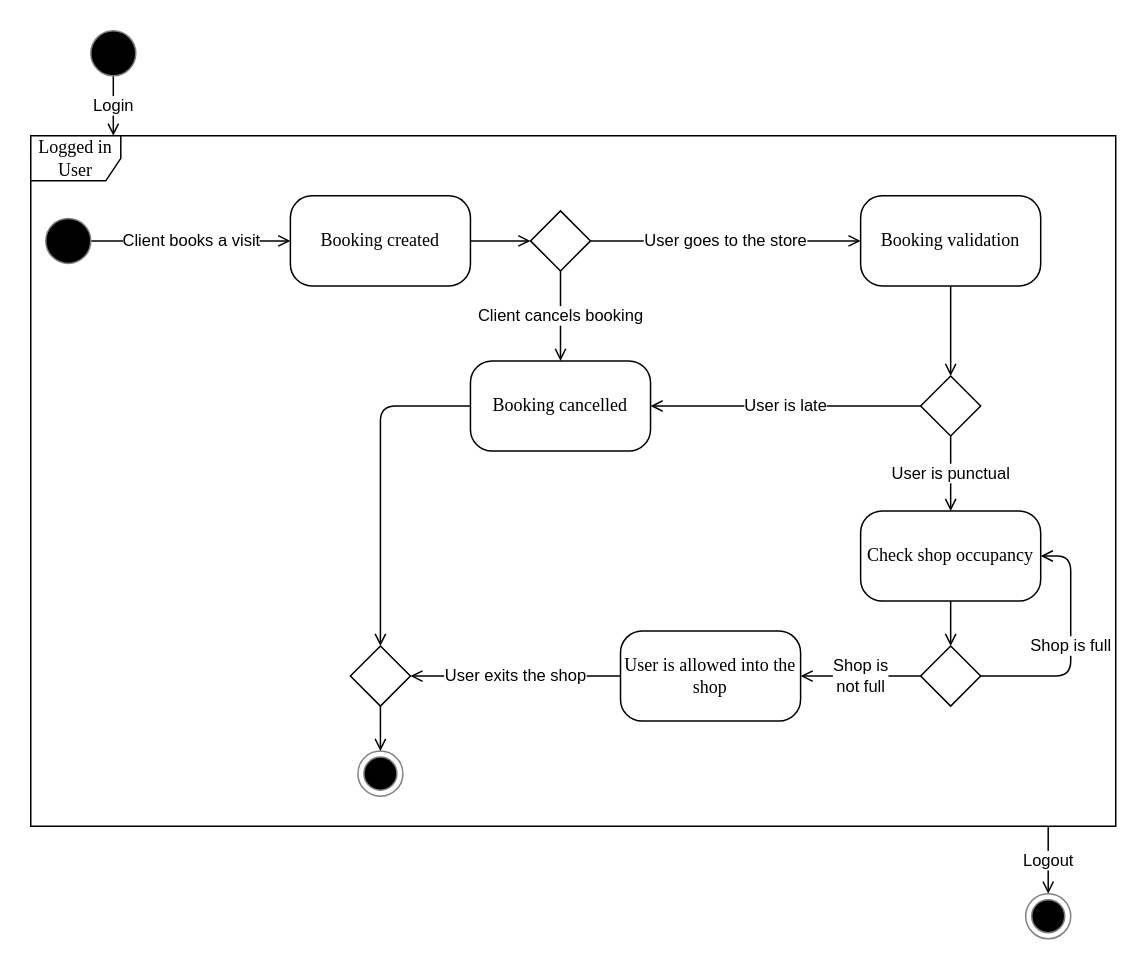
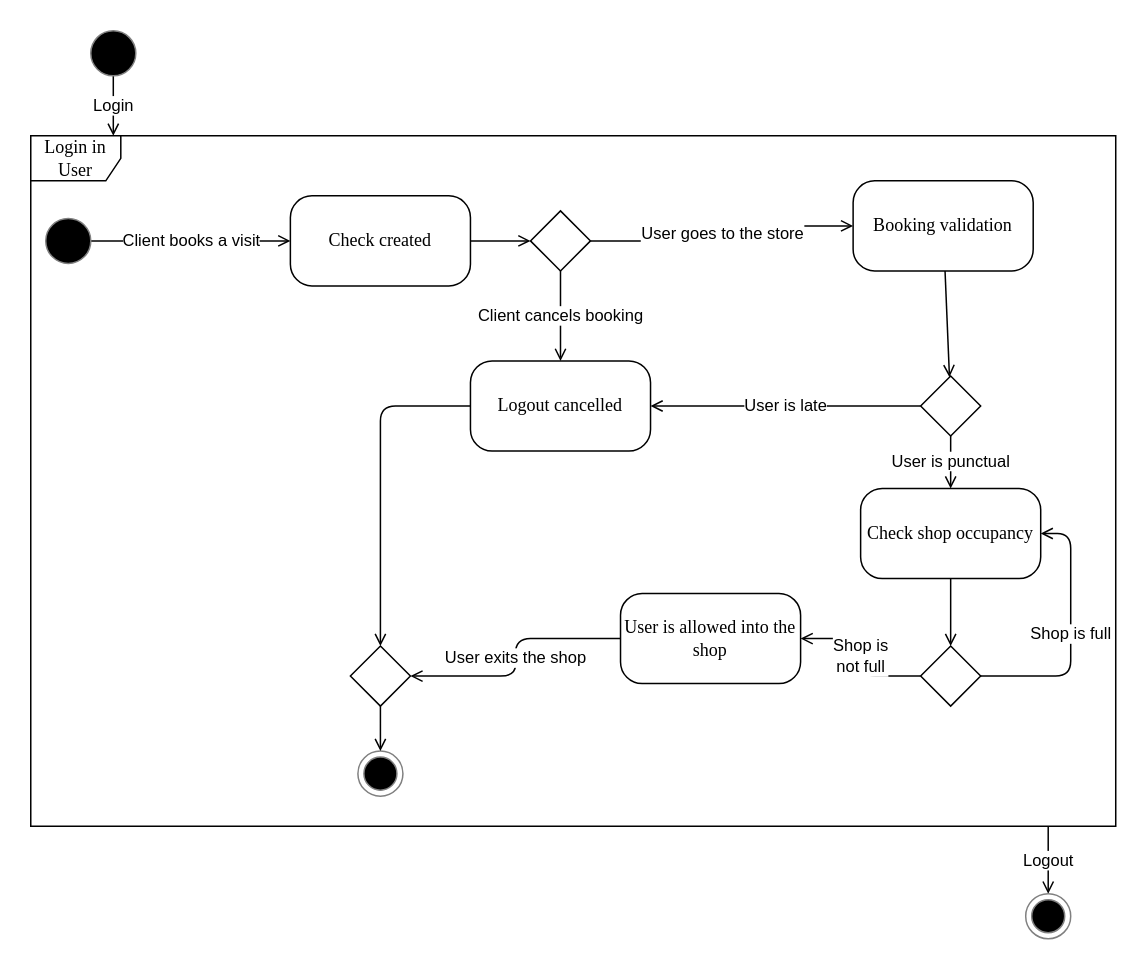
  <mxCell id="0" />
  <mxCell id="1" parent="0" />
  <mxCell id="2" value="Logout" style="edgeStyle=elbowEdgeStyle;rounded=1;orthogonalLoop=1;jettySize=auto;html=1;endArrow=open;endFill=0;strokeColor=#000000;" edge="1" parent="1" source="3" target="25"><mxGeometry relative="1" as="geometry" /></mxCell>
- <mxCell id="3" value="Logged in User" style="shape=umlFrame;whiteSpace=wrap;html=1;rounded=1;shadow=0;comic=0;labelBackgroundColor=none;strokeWidth=1;fontFamily=Verdana;fontSize=12;align=center;" parent="1" vertex="1"><mxGeometry x="20" y="90" width="723" height="460" as="geometry" /></mxCell>
+ <mxCell id="3" value="Login in User" style="shape=umlFrame;whiteSpace=wrap;html=1;rounded=1;shadow=0;comic=0;labelBackgroundColor=none;strokeWidth=1;fontFamily=Verdana;fontSize=12;align=center;" parent="1" vertex="1"><mxGeometry x="20" y="90" width="723" height="460" as="geometry" /></mxCell>
  <mxCell id="4" value="Client books a visit" style="edgeStyle=orthogonalEdgeStyle;rounded=0;orthogonalLoop=1;jettySize=auto;html=1;strokeColor=#000000;endArrow=open;endFill=0;" edge="1" parent="1" source="19" target="7"><mxGeometry relative="1" as="geometry"><mxPoint x="33" y="160" as="sourcePoint" /></mxGeometry></mxCell>
  <mxCell id="5" value="Client cancels booking" style="rounded=1;orthogonalLoop=1;jettySize=auto;html=1;endArrow=open;endFill=0;strokeColor=#000000;edgeStyle=orthogonalEdgeStyle;" edge="1" parent="1" source="9" target="16"><mxGeometry relative="1" as="geometry"><mxPoint x="513" y="270" as="targetPoint" /></mxGeometry></mxCell>
  <mxCell id="6" style="edgeStyle=orthogonalEdgeStyle;rounded=1;orthogonalLoop=1;jettySize=auto;html=1;endArrow=open;endFill=0;strokeColor=#000000;" edge="1" parent="1" source="7" target="9"><mxGeometry relative="1" as="geometry"><mxPoint x="253" y="250" as="targetPoint" /></mxGeometry></mxCell>
- <mxCell id="7" value="Booking created" style="rounded=1;whiteSpace=wrap;html=1;arcSize=24;shadow=0;comic=0;labelBackgroundColor=none;fontFamily=Verdana;fontSize=12;fontColor=#000000;align=center;fillColor=none;" parent="1" vertex="1"><mxGeometry x="193" y="130" width="120" height="60" as="geometry" /></mxCell>
+ <mxCell id="7" value="Check created" style="rounded=1;whiteSpace=wrap;html=1;arcSize=24;shadow=0;comic=0;labelBackgroundColor=none;fontFamily=Verdana;fontSize=12;fontColor=#000000;align=center;fillColor=none;" parent="1" vertex="1"><mxGeometry x="193" y="130" width="120" height="60" as="geometry" /></mxCell>
  <mxCell id="8" value="User goes to the store" style="rounded=1;orthogonalLoop=1;jettySize=auto;html=1;endArrow=open;endFill=0;strokeColor=#000000;edgeStyle=orthogonalEdgeStyle;" edge="1" parent="1" source="9" target="11"><mxGeometry relative="1" as="geometry"><mxPoint x="253" y="370" as="targetPoint" /></mxGeometry></mxCell>
  <mxCell id="9" value="" style="rhombus;whiteSpace=wrap;html=1;fillColor=none;" vertex="1" parent="1"><mxGeometry x="353" y="140" width="40" height="40" as="geometry" /></mxCell>
  <mxCell id="10" style="rounded=1;orthogonalLoop=1;jettySize=auto;html=1;endArrow=open;endFill=0;strokeColor=#000000;" edge="1" parent="1" source="11" target="14"><mxGeometry relative="1" as="geometry" /></mxCell>
- <mxCell id="11" value="Booking validation" style="rounded=1;whiteSpace=wrap;html=1;arcSize=24;shadow=0;comic=0;labelBackgroundColor=none;fontFamily=Verdana;fontSize=12;fontColor=#000000;align=center;fillColor=none;" vertex="1" parent="1"><mxGeometry x="573" y="130" width="120" height="60" as="geometry" /></mxCell>
+ <mxCell id="11" value="Booking validation" style="rounded=1;whiteSpace=wrap;html=1;arcSize=24;shadow=0;comic=0;labelBackgroundColor=none;fontFamily=Verdana;fontSize=12;fontColor=#000000;align=center;fillColor=none;" vertex="1" parent="1"><mxGeometry x="568" y="120" width="120" height="60" as="geometry" /></mxCell>
  <mxCell id="12" value="User is punctual" style="rounded=1;orthogonalLoop=1;jettySize=auto;html=1;endArrow=open;endFill=0;strokeColor=#000000;edgeStyle=orthogonalEdgeStyle;" edge="1" parent="1" source="14" target="27"><mxGeometry relative="1" as="geometry"><mxPoint x="633" y="390" as="targetPoint" /></mxGeometry></mxCell>
  <mxCell id="13" value="User is late" style="rounded=1;orthogonalLoop=1;jettySize=auto;html=1;endArrow=open;endFill=0;strokeColor=#000000;edgeStyle=orthogonalEdgeStyle;" edge="1" parent="1" source="14" target="16"><mxGeometry relative="1" as="geometry"><mxPoint x="513" y="510" as="targetPoint" /></mxGeometry></mxCell>
  <mxCell id="14" value="" style="rhombus;whiteSpace=wrap;html=1;fillColor=none;" vertex="1" parent="1"><mxGeometry x="613" y="250" width="40" height="40" as="geometry" /></mxCell>
  <mxCell id="15" style="rounded=1;orthogonalLoop=1;jettySize=auto;elbow=vertical;html=1;endArrow=open;endFill=0;strokeColor=#000000;edgeStyle=orthogonalEdgeStyle;" edge="1" parent="1" source="16" target="22"><mxGeometry relative="1" as="geometry" /></mxCell>
- <mxCell id="16" value="Booking cancelled" style="rounded=1;whiteSpace=wrap;html=1;arcSize=24;shadow=0;comic=0;labelBackgroundColor=none;fontFamily=Verdana;fontSize=12;fontColor=#000000;align=center;fillColor=none;" vertex="1" parent="1"><mxGeometry x="313" y="240" width="120" height="60" as="geometry" /></mxCell>
+ <mxCell id="16" value="Logout cancelled" style="rounded=1;whiteSpace=wrap;html=1;arcSize=24;shadow=0;comic=0;labelBackgroundColor=none;fontFamily=Verdana;fontSize=12;fontColor=#000000;align=center;fillColor=none;" vertex="1" parent="1"><mxGeometry x="313" y="240" width="120" height="60" as="geometry" /></mxCell>
  <mxCell id="17" value="User exits the shop" style="edgeStyle=elbowEdgeStyle;rounded=1;orthogonalLoop=1;jettySize=auto;html=1;endArrow=open;endFill=0;strokeColor=#000000;" edge="1" parent="1" source="18" target="22"><mxGeometry relative="1" as="geometry" /></mxCell>
- <mxCell id="18" value="User is allowed into the shop" style="rounded=1;whiteSpace=wrap;html=1;arcSize=24;shadow=0;comic=0;labelBackgroundColor=none;fontFamily=Verdana;fontSize=12;fontColor=#000000;align=center;fillColor=none;" vertex="1" parent="1"><mxGeometry x="413" y="420" width="120" height="60" as="geometry" /></mxCell>
+ <mxCell id="18" value="User is allowed into the shop" style="rounded=1;whiteSpace=wrap;html=1;arcSize=24;shadow=0;comic=0;labelBackgroundColor=none;fontFamily=Verdana;fontSize=12;fontColor=#000000;align=center;fillColor=none;" vertex="1" parent="1"><mxGeometry x="413" y="395" width="120" height="60" as="geometry" /></mxCell>
  <mxCell id="19" value="" style="ellipse;fillColor=#000000;strokeColor=#808080;" vertex="1" parent="1"><mxGeometry x="30" y="145" width="30" height="30" as="geometry" /></mxCell>
  <mxCell id="20" value="" style="ellipse;html=1;shape=endState;fillColor=#000000;strokeColor=#808080;" vertex="1" parent="1"><mxGeometry x="238" y="500" width="30" height="30" as="geometry" /></mxCell>
  <mxCell id="21" style="edgeStyle=orthogonalEdgeStyle;rounded=1;orthogonalLoop=1;jettySize=auto;elbow=vertical;html=1;endArrow=open;endFill=0;strokeColor=#000000;" edge="1" parent="1" source="22" target="20"><mxGeometry relative="1" as="geometry" /></mxCell>
  <mxCell id="22" value="" style="rhombus;whiteSpace=wrap;html=1;fillColor=none;" vertex="1" parent="1"><mxGeometry x="233" y="430" width="40" height="40" as="geometry" /></mxCell>
  <mxCell id="23" value="Login" style="edgeStyle=elbowEdgeStyle;rounded=1;orthogonalLoop=1;jettySize=auto;html=1;endArrow=open;endFill=0;strokeColor=#000000;" edge="1" parent="1" source="24" target="3"><mxGeometry relative="1" as="geometry" /></mxCell>
  <mxCell id="24" value="" style="ellipse;fillColor=#000000;strokeColor=#808080;" vertex="1" parent="1"><mxGeometry x="60" y="20" width="30" height="30" as="geometry" /></mxCell>
  <mxCell id="25" value="" style="ellipse;html=1;shape=endState;fillColor=#000000;strokeColor=#808080;" vertex="1" parent="1"><mxGeometry x="683" y="595" width="30" height="30" as="geometry" /></mxCell>
  <mxCell id="26" style="edgeStyle=orthogonalEdgeStyle;rounded=1;orthogonalLoop=1;jettySize=auto;html=1;endArrow=open;endFill=0;strokeColor=#000000;" edge="1" parent="1" source="27" target="30"><mxGeometry relative="1" as="geometry" /></mxCell>
- <mxCell id="27" value="Check shop occupancy" style="rounded=1;whiteSpace=wrap;html=1;arcSize=24;shadow=0;comic=0;labelBackgroundColor=none;fontFamily=Verdana;fontSize=12;fontColor=#000000;align=center;fillColor=none;" vertex="1" parent="1"><mxGeometry x="573" y="340" width="120" height="60" as="geometry" /></mxCell>
+ <mxCell id="27" value="Check shop occupancy" style="rounded=1;whiteSpace=wrap;html=1;arcSize=24;shadow=0;comic=0;labelBackgroundColor=none;fontFamily=Verdana;fontSize=12;fontColor=#000000;align=center;fillColor=none;" vertex="1" parent="1"><mxGeometry x="573" y="325" width="120" height="60" as="geometry" /></mxCell>
  <mxCell id="28" value="Shop is&lt;br&gt;not full" style="edgeStyle=orthogonalEdgeStyle;rounded=1;orthogonalLoop=1;jettySize=auto;html=1;endArrow=open;endFill=0;strokeColor=#000000;" edge="1" parent="1" source="30" target="18"><mxGeometry relative="1" as="geometry" /></mxCell>
  <mxCell id="29" value="Shop is full" style="edgeStyle=elbowEdgeStyle;rounded=1;orthogonalLoop=1;jettySize=auto;html=1;endArrow=open;endFill=0;strokeColor=#000000;" edge="1" parent="1" source="30" target="27"><mxGeometry relative="1" as="geometry"><Array as="points"><mxPoint x="713" y="480" /></Array></mxGeometry></mxCell>
  <mxCell id="30" value="" style="rhombus;whiteSpace=wrap;html=1;fillColor=none;" vertex="1" parent="1"><mxGeometry x="613" y="430" width="40" height="40" as="geometry" /></mxCell>
